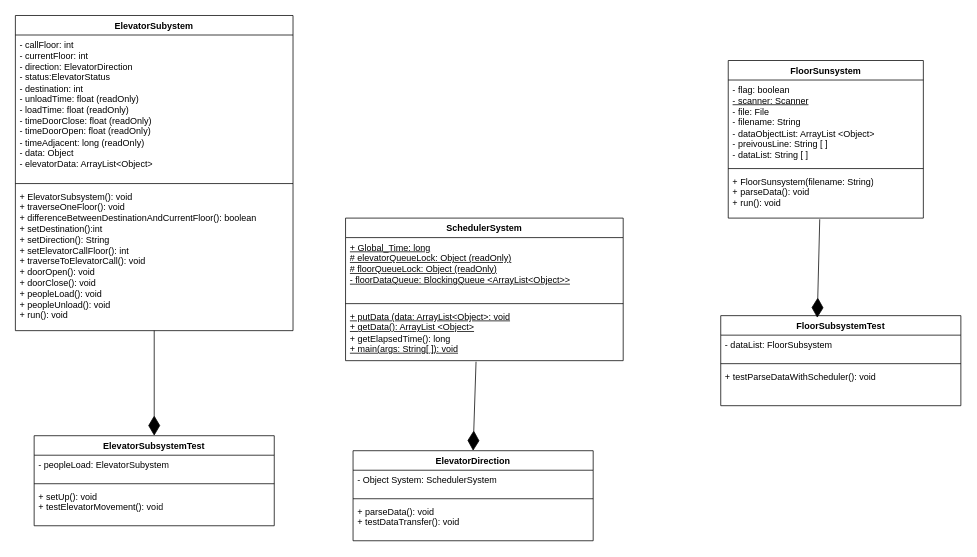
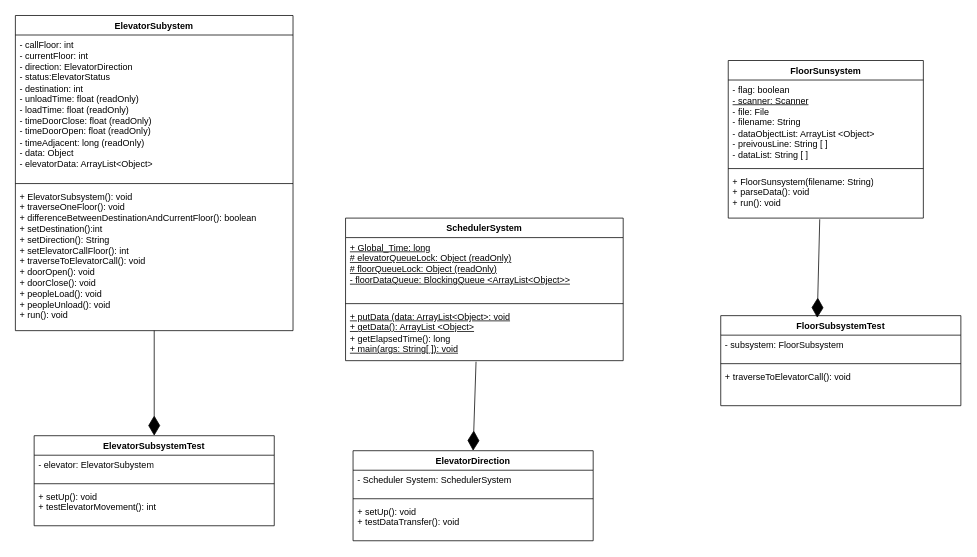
  <mxCell id="0" />
  <mxCell id="1" parent="0" />
  <mxCell id="2" value="ElevatorSubystem" style="swimlane;fontStyle=1;align=center;verticalAlign=top;childLayout=stackLayout;horizontal=1;startSize=26;horizontalStack=0;resizeParent=1;resizeParentMax=0;resizeLast=0;collapsible=1;marginBottom=0;whiteSpace=wrap;html=1;" vertex="1" parent="1"><mxGeometry x="20" y="20" width="370" height="420" as="geometry" /></mxCell>
  <mxCell id="3" value="- callFloor: int&lt;br&gt;- currentFloor: int&lt;br&gt;- direction: ElevatorDirection&lt;br&gt;- status:ElevatorStatus&lt;br&gt;- destination: int&lt;br&gt;- unloadTime: float (readOnly)&lt;br&gt;- loadTime: float (readOnly)&lt;br&gt;- timeDoorClose: float (readOnly)&lt;br&gt;- timeDoorOpen: float (readOnly)&lt;br&gt;- timeAdjacent: long (readOnly)&lt;br&gt;- data: Object&lt;br&gt;- elevatorData: ArrayList&amp;lt;Object&amp;gt;&lt;br&gt;" style="text;strokeColor=none;fillColor=none;align=left;verticalAlign=top;spacingLeft=4;spacingRight=4;overflow=hidden;rotatable=0;points=[[0,0.5],[1,0.5]];portConstraint=eastwest;whiteSpace=wrap;html=1;" vertex="1" parent="2"><mxGeometry y="26" width="370" height="194" as="geometry" /></mxCell>
  <mxCell id="4" value="" style="line;strokeWidth=1;fillColor=none;align=left;verticalAlign=middle;spacingTop=-1;spacingLeft=3;spacingRight=3;rotatable=0;labelPosition=right;points=[];portConstraint=eastwest;strokeColor=inherit;" vertex="1" parent="2"><mxGeometry y="220" width="370" height="8" as="geometry" /></mxCell>
  <mxCell id="5" value="+ ElevatorSubsystem(): void&lt;br&gt;+ traverseOneFloor(): void&lt;br&gt;+ differenceBetweenDestinationAndCurrentFloor(): boolean&lt;br&gt;+ setDestination():int&lt;br&gt;+ setDirection(): String&lt;br&gt;+ setElevatorCallFloor(): int&lt;br&gt;+ traverseToElevatorCall(): void&lt;br&gt;+ doorOpen(): void&lt;br&gt;+ doorClose(): void&lt;br&gt;+ peopleLoad(): void&lt;br&gt;+ peopleUnload(): void&lt;br&gt;+ run(): void" style="text;strokeColor=none;fillColor=none;align=left;verticalAlign=top;spacingLeft=4;spacingRight=4;overflow=hidden;rotatable=0;points=[[0,0.5],[1,0.5]];portConstraint=eastwest;whiteSpace=wrap;html=1;" vertex="1" parent="2"><mxGeometry y="228" width="370" height="192" as="geometry" /></mxCell>
  <mxCell id="6" value="SchedulerSystem" style="swimlane;fontStyle=1;align=center;verticalAlign=top;childLayout=stackLayout;horizontal=1;startSize=26;horizontalStack=0;resizeParent=1;resizeParentMax=0;resizeLast=0;collapsible=1;marginBottom=0;whiteSpace=wrap;html=1;" vertex="1" parent="1"><mxGeometry x="460" y="290" width="370" height="190" as="geometry" /></mxCell>
  <mxCell id="7" value="&lt;u&gt;+ Global_Time: long&lt;br&gt;# elevatorQueueLock: Object (readOnly)&lt;br&gt;# floorQueueLock: Object (readOnly)&lt;br&gt;- floorDataQueue: BlockingQueue &amp;lt;ArrayList&amp;lt;Object&amp;gt;&amp;gt;&lt;br&gt;&lt;br&gt;&lt;/u&gt;" style="text;strokeColor=none;fillColor=none;align=left;verticalAlign=top;spacingLeft=4;spacingRight=4;overflow=hidden;rotatable=0;points=[[0,0.5],[1,0.5]];portConstraint=eastwest;whiteSpace=wrap;html=1;" vertex="1" parent="6"><mxGeometry y="26" width="370" height="84" as="geometry" /></mxCell>
  <mxCell id="8" value="" style="line;strokeWidth=1;fillColor=none;align=left;verticalAlign=middle;spacingTop=-1;spacingLeft=3;spacingRight=3;rotatable=0;labelPosition=right;points=[];portConstraint=eastwest;strokeColor=inherit;" vertex="1" parent="6"><mxGeometry y="110" width="370" height="8" as="geometry" /></mxCell>
  <mxCell id="9" value="&lt;u&gt;+ putData (data: ArrayList&amp;lt;Object&amp;gt;: void&lt;/u&gt;&lt;br&gt;&lt;u&gt;+ getData(): ArrayList &amp;lt;Object&amp;gt;&lt;/u&gt;&lt;br&gt;+ getElapsedTime(): long&lt;br&gt;&lt;u&gt;+ main(args: String[ ]): void&lt;/u&gt;" style="text;strokeColor=none;fillColor=none;align=left;verticalAlign=top;spacingLeft=4;spacingRight=4;overflow=hidden;rotatable=0;points=[[0,0.5],[1,0.5]];portConstraint=eastwest;whiteSpace=wrap;html=1;" vertex="1" parent="6"><mxGeometry y="118" width="370" height="72" as="geometry" /></mxCell>
  <mxCell id="10" value="FloorSunsystem" style="swimlane;fontStyle=1;align=center;verticalAlign=top;childLayout=stackLayout;horizontal=1;startSize=26;horizontalStack=0;resizeParent=1;resizeParentMax=0;resizeLast=0;collapsible=1;marginBottom=0;whiteSpace=wrap;html=1;" vertex="1" parent="1"><mxGeometry x="970" y="80" width="260" height="210" as="geometry" /></mxCell>
  <mxCell id="11" value="- flag: boolean&lt;br&gt;&lt;u&gt;- scanner: Scanner&lt;/u&gt;&lt;br&gt;- file: File&lt;br&gt;- filename: String&lt;br&gt;- dataObjectList: ArrayList &amp;lt;Object&amp;gt;&lt;br&gt;- preivousLine: String [ ]&lt;br&gt;- dataList: String [ ]&lt;br&gt;" style="text;strokeColor=none;fillColor=none;align=left;verticalAlign=top;spacingLeft=4;spacingRight=4;overflow=hidden;rotatable=0;points=[[0,0.5],[1,0.5]];portConstraint=eastwest;whiteSpace=wrap;html=1;" vertex="1" parent="10"><mxGeometry y="26" width="260" height="114" as="geometry" /></mxCell>
  <mxCell id="12" value="" style="line;strokeWidth=1;fillColor=none;align=left;verticalAlign=middle;spacingTop=-1;spacingLeft=3;spacingRight=3;rotatable=0;labelPosition=right;points=[];portConstraint=eastwest;strokeColor=inherit;" vertex="1" parent="10"><mxGeometry y="140" width="260" height="8" as="geometry" /></mxCell>
  <mxCell id="13" value="+ FloorSunsystem(filename: String)&lt;br&gt;+ parseData(): void&lt;br&gt;+ run(): void" style="text;strokeColor=none;fillColor=none;align=left;verticalAlign=top;spacingLeft=4;spacingRight=4;overflow=hidden;rotatable=0;points=[[0,0.5],[1,0.5]];portConstraint=eastwest;whiteSpace=wrap;html=1;" vertex="1" parent="10"><mxGeometry y="148" width="260" height="62" as="geometry" /></mxCell>
  <mxCell id="14" value="ElevatorDirection" style="swimlane;fontStyle=1;align=center;verticalAlign=top;childLayout=stackLayout;horizontal=1;startSize=26;horizontalStack=0;resizeParent=1;resizeParentMax=0;resizeLast=0;collapsible=1;marginBottom=0;whiteSpace=wrap;html=1;" vertex="1" parent="1"><mxGeometry x="470" y="600" width="320" height="120" as="geometry" /></mxCell>
- <mxCell id="15" value="- Object System: SchedulerSystem" style="text;strokeColor=none;fillColor=none;align=left;verticalAlign=top;spacingLeft=4;spacingRight=4;overflow=hidden;rotatable=0;points=[[0,0.5],[1,0.5]];portConstraint=eastwest;whiteSpace=wrap;html=1;" vertex="1" parent="14"><mxGeometry y="26" width="320" height="34" as="geometry" /></mxCell>
+ <mxCell id="15" value="- Scheduler System: SchedulerSystem" style="text;strokeColor=none;fillColor=none;align=left;verticalAlign=top;spacingLeft=4;spacingRight=4;overflow=hidden;rotatable=0;points=[[0,0.5],[1,0.5]];portConstraint=eastwest;whiteSpace=wrap;html=1;" vertex="1" parent="14"><mxGeometry y="26" width="320" height="34" as="geometry" /></mxCell>
  <mxCell id="16" value="" style="line;strokeWidth=1;fillColor=none;align=left;verticalAlign=middle;spacingTop=-1;spacingLeft=3;spacingRight=3;rotatable=0;labelPosition=right;points=[];portConstraint=eastwest;strokeColor=inherit;" vertex="1" parent="14"><mxGeometry y="60" width="320" height="8" as="geometry" /></mxCell>
- <mxCell id="17" value="+ parseData(): void&lt;br&gt;+ testDataTransfer(): void" style="text;strokeColor=none;fillColor=none;align=left;verticalAlign=top;spacingLeft=4;spacingRight=4;overflow=hidden;rotatable=0;points=[[0,0.5],[1,0.5]];portConstraint=eastwest;whiteSpace=wrap;html=1;" vertex="1" parent="14"><mxGeometry y="68" width="320" height="52" as="geometry" /></mxCell>
+ <mxCell id="17" value="+ setUp(): void&lt;br&gt;+ testDataTransfer(): void" style="text;strokeColor=none;fillColor=none;align=left;verticalAlign=top;spacingLeft=4;spacingRight=4;overflow=hidden;rotatable=0;points=[[0,0.5],[1,0.5]];portConstraint=eastwest;whiteSpace=wrap;html=1;" vertex="1" parent="14"><mxGeometry y="68" width="320" height="52" as="geometry" /></mxCell>
  <mxCell id="18" value="" style="endArrow=diamondThin;endFill=1;endSize=24;html=1;rounded=0;exitX=0.47;exitY=1.019;exitDx=0;exitDy=0;exitPerimeter=0;entryX=0.5;entryY=0;entryDx=0;entryDy=0;" edge="1" parent="1" source="9" target="14"><mxGeometry width="160" relative="1" as="geometry"><mxPoint x="680" y="470" as="sourcePoint" /><mxPoint x="840" y="470" as="targetPoint" /></mxGeometry></mxCell>
  <mxCell id="19" value="FloorSubsystemTest" style="swimlane;fontStyle=1;align=center;verticalAlign=top;childLayout=stackLayout;horizontal=1;startSize=26;horizontalStack=0;resizeParent=1;resizeParentMax=0;resizeLast=0;collapsible=1;marginBottom=0;whiteSpace=wrap;html=1;" vertex="1" parent="1"><mxGeometry x="960" y="420" width="320" height="120" as="geometry" /></mxCell>
- <mxCell id="20" value="- dataList: FloorSubsystem" style="text;strokeColor=none;fillColor=none;align=left;verticalAlign=top;spacingLeft=4;spacingRight=4;overflow=hidden;rotatable=0;points=[[0,0.5],[1,0.5]];portConstraint=eastwest;whiteSpace=wrap;html=1;" vertex="1" parent="19"><mxGeometry y="26" width="320" height="34" as="geometry" /></mxCell>
+ <mxCell id="20" value="- subsystem: FloorSubsystem" style="text;strokeColor=none;fillColor=none;align=left;verticalAlign=top;spacingLeft=4;spacingRight=4;overflow=hidden;rotatable=0;points=[[0,0.5],[1,0.5]];portConstraint=eastwest;whiteSpace=wrap;html=1;" vertex="1" parent="19"><mxGeometry y="26" width="320" height="34" as="geometry" /></mxCell>
  <mxCell id="21" value="" style="line;strokeWidth=1;fillColor=none;align=left;verticalAlign=middle;spacingTop=-1;spacingLeft=3;spacingRight=3;rotatable=0;labelPosition=right;points=[];portConstraint=eastwest;strokeColor=inherit;" vertex="1" parent="19"><mxGeometry y="60" width="320" height="8" as="geometry" /></mxCell>
- <mxCell id="22" value="+ testParseDataWithScheduler(): void" style="text;strokeColor=none;fillColor=none;align=left;verticalAlign=top;spacingLeft=4;spacingRight=4;overflow=hidden;rotatable=0;points=[[0,0.5],[1,0.5]];portConstraint=eastwest;whiteSpace=wrap;html=1;" vertex="1" parent="19"><mxGeometry y="68" width="320" height="52" as="geometry" /></mxCell>
+ <mxCell id="22" value="+ traverseToElevatorCall(): void" style="text;strokeColor=none;fillColor=none;align=left;verticalAlign=top;spacingLeft=4;spacingRight=4;overflow=hidden;rotatable=0;points=[[0,0.5],[1,0.5]];portConstraint=eastwest;whiteSpace=wrap;html=1;" vertex="1" parent="19"><mxGeometry y="68" width="320" height="52" as="geometry" /></mxCell>
  <mxCell id="23" value="ElevatorSubsystemTest" style="swimlane;fontStyle=1;align=center;verticalAlign=top;childLayout=stackLayout;horizontal=1;startSize=26;horizontalStack=0;resizeParent=1;resizeParentMax=0;resizeLast=0;collapsible=1;marginBottom=0;whiteSpace=wrap;html=1;" vertex="1" parent="1"><mxGeometry x="45" y="580" width="320" height="120" as="geometry" /></mxCell>
- <mxCell id="24" value="- peopleLoad: ElevatorSubystem" style="text;strokeColor=none;fillColor=none;align=left;verticalAlign=top;spacingLeft=4;spacingRight=4;overflow=hidden;rotatable=0;points=[[0,0.5],[1,0.5]];portConstraint=eastwest;whiteSpace=wrap;html=1;" vertex="1" parent="23"><mxGeometry y="26" width="320" height="34" as="geometry" /></mxCell>
+ <mxCell id="24" value="- elevator: ElevatorSubystem" style="text;strokeColor=none;fillColor=none;align=left;verticalAlign=top;spacingLeft=4;spacingRight=4;overflow=hidden;rotatable=0;points=[[0,0.5],[1,0.5]];portConstraint=eastwest;whiteSpace=wrap;html=1;" vertex="1" parent="23"><mxGeometry y="26" width="320" height="34" as="geometry" /></mxCell>
  <mxCell id="25" value="" style="line;strokeWidth=1;fillColor=none;align=left;verticalAlign=middle;spacingTop=-1;spacingLeft=3;spacingRight=3;rotatable=0;labelPosition=right;points=[];portConstraint=eastwest;strokeColor=inherit;" vertex="1" parent="23"><mxGeometry y="60" width="320" height="8" as="geometry" /></mxCell>
- <mxCell id="26" value="+ setUp(): void&lt;br&gt;+ testElevatorMovement(): void" style="text;strokeColor=none;fillColor=none;align=left;verticalAlign=top;spacingLeft=4;spacingRight=4;overflow=hidden;rotatable=0;points=[[0,0.5],[1,0.5]];portConstraint=eastwest;whiteSpace=wrap;html=1;" vertex="1" parent="23"><mxGeometry y="68" width="320" height="52" as="geometry" /></mxCell>
+ <mxCell id="26" value="+ setUp(): void&lt;br&gt;+ testElevatorMovement(): int" style="text;strokeColor=none;fillColor=none;align=left;verticalAlign=top;spacingLeft=4;spacingRight=4;overflow=hidden;rotatable=0;points=[[0,0.5],[1,0.5]];portConstraint=eastwest;whiteSpace=wrap;html=1;" vertex="1" parent="23"><mxGeometry y="68" width="320" height="52" as="geometry" /></mxCell>
  <mxCell id="27" value="" style="endArrow=diamondThin;endFill=1;endSize=24;html=1;rounded=0;entryX=0.5;entryY=0;entryDx=0;entryDy=0;" edge="1" parent="1" source="5" target="23"><mxGeometry width="160" relative="1" as="geometry"><mxPoint x="20" y="480" as="sourcePoint" /><mxPoint x="190" y="570" as="targetPoint" /></mxGeometry></mxCell>
  <mxCell id="28" value="" style="endArrow=diamondThin;endFill=1;endSize=24;html=1;rounded=0;exitX=0.469;exitY=1.025;exitDx=0;exitDy=0;exitPerimeter=0;entryX=0.402;entryY=0.024;entryDx=0;entryDy=0;entryPerimeter=0;" edge="1" parent="1" source="13" target="19"><mxGeometry width="160" relative="1" as="geometry"><mxPoint x="1040" y="460" as="sourcePoint" /><mxPoint x="1200" y="460" as="targetPoint" /></mxGeometry></mxCell>
